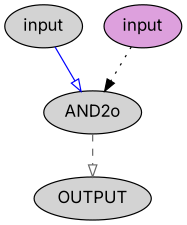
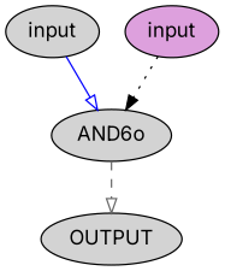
  digraph {
    fontname=Inter
    node [style=filled fillcolor=lightgrey fontname=Inter]
    edge [arrowhead=onormal fontname=Inter]
    n1 [label=input]
-   n2 [label=AND2o]
+   n2 [label=AND6o]
    n3 [label=input fillcolor=plum]
    n4 [label=OUTPUT]
    n1 -> n2 [color=blue style=solid]
    n2 -> n4 [color=gray40 style=dashed]
    n3 -> n2 [color=black style=dotted arrowhead=normal]
  }
